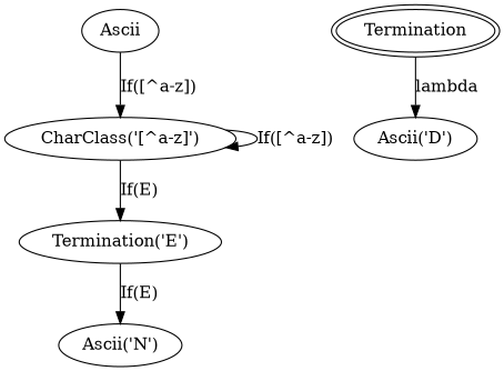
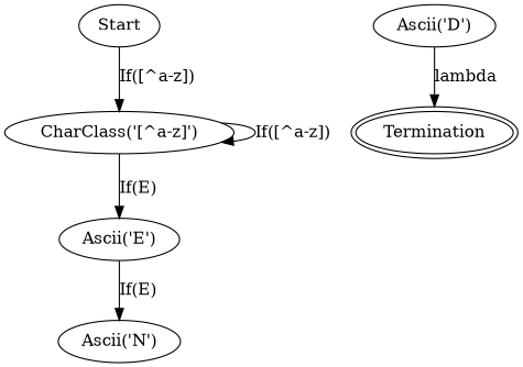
  digraph {
-   n1 [label=Ascii]
+   n1 [label=Start]
    n2 [label="CharClass('[^a-z]')"]
-   n3 [label="Termination('E')"]
+   n3 [label="Ascii('E')"]
    n4 [label="Ascii('N')"]
    n5 [label="Ascii('D')"]
    n6 [label=Termination peripheries=2]
    n1 -> n2 [label="If([^a-z])"]
    n2 -> n2 [label="If([^a-z])"]
    n2 -> n3 [label="If(E)"]
    n3 -> n4 [label="If(E)"]
-   n6 -> n5 [label=lambda]
+   n5 -> n6 [label=lambda]
  }
